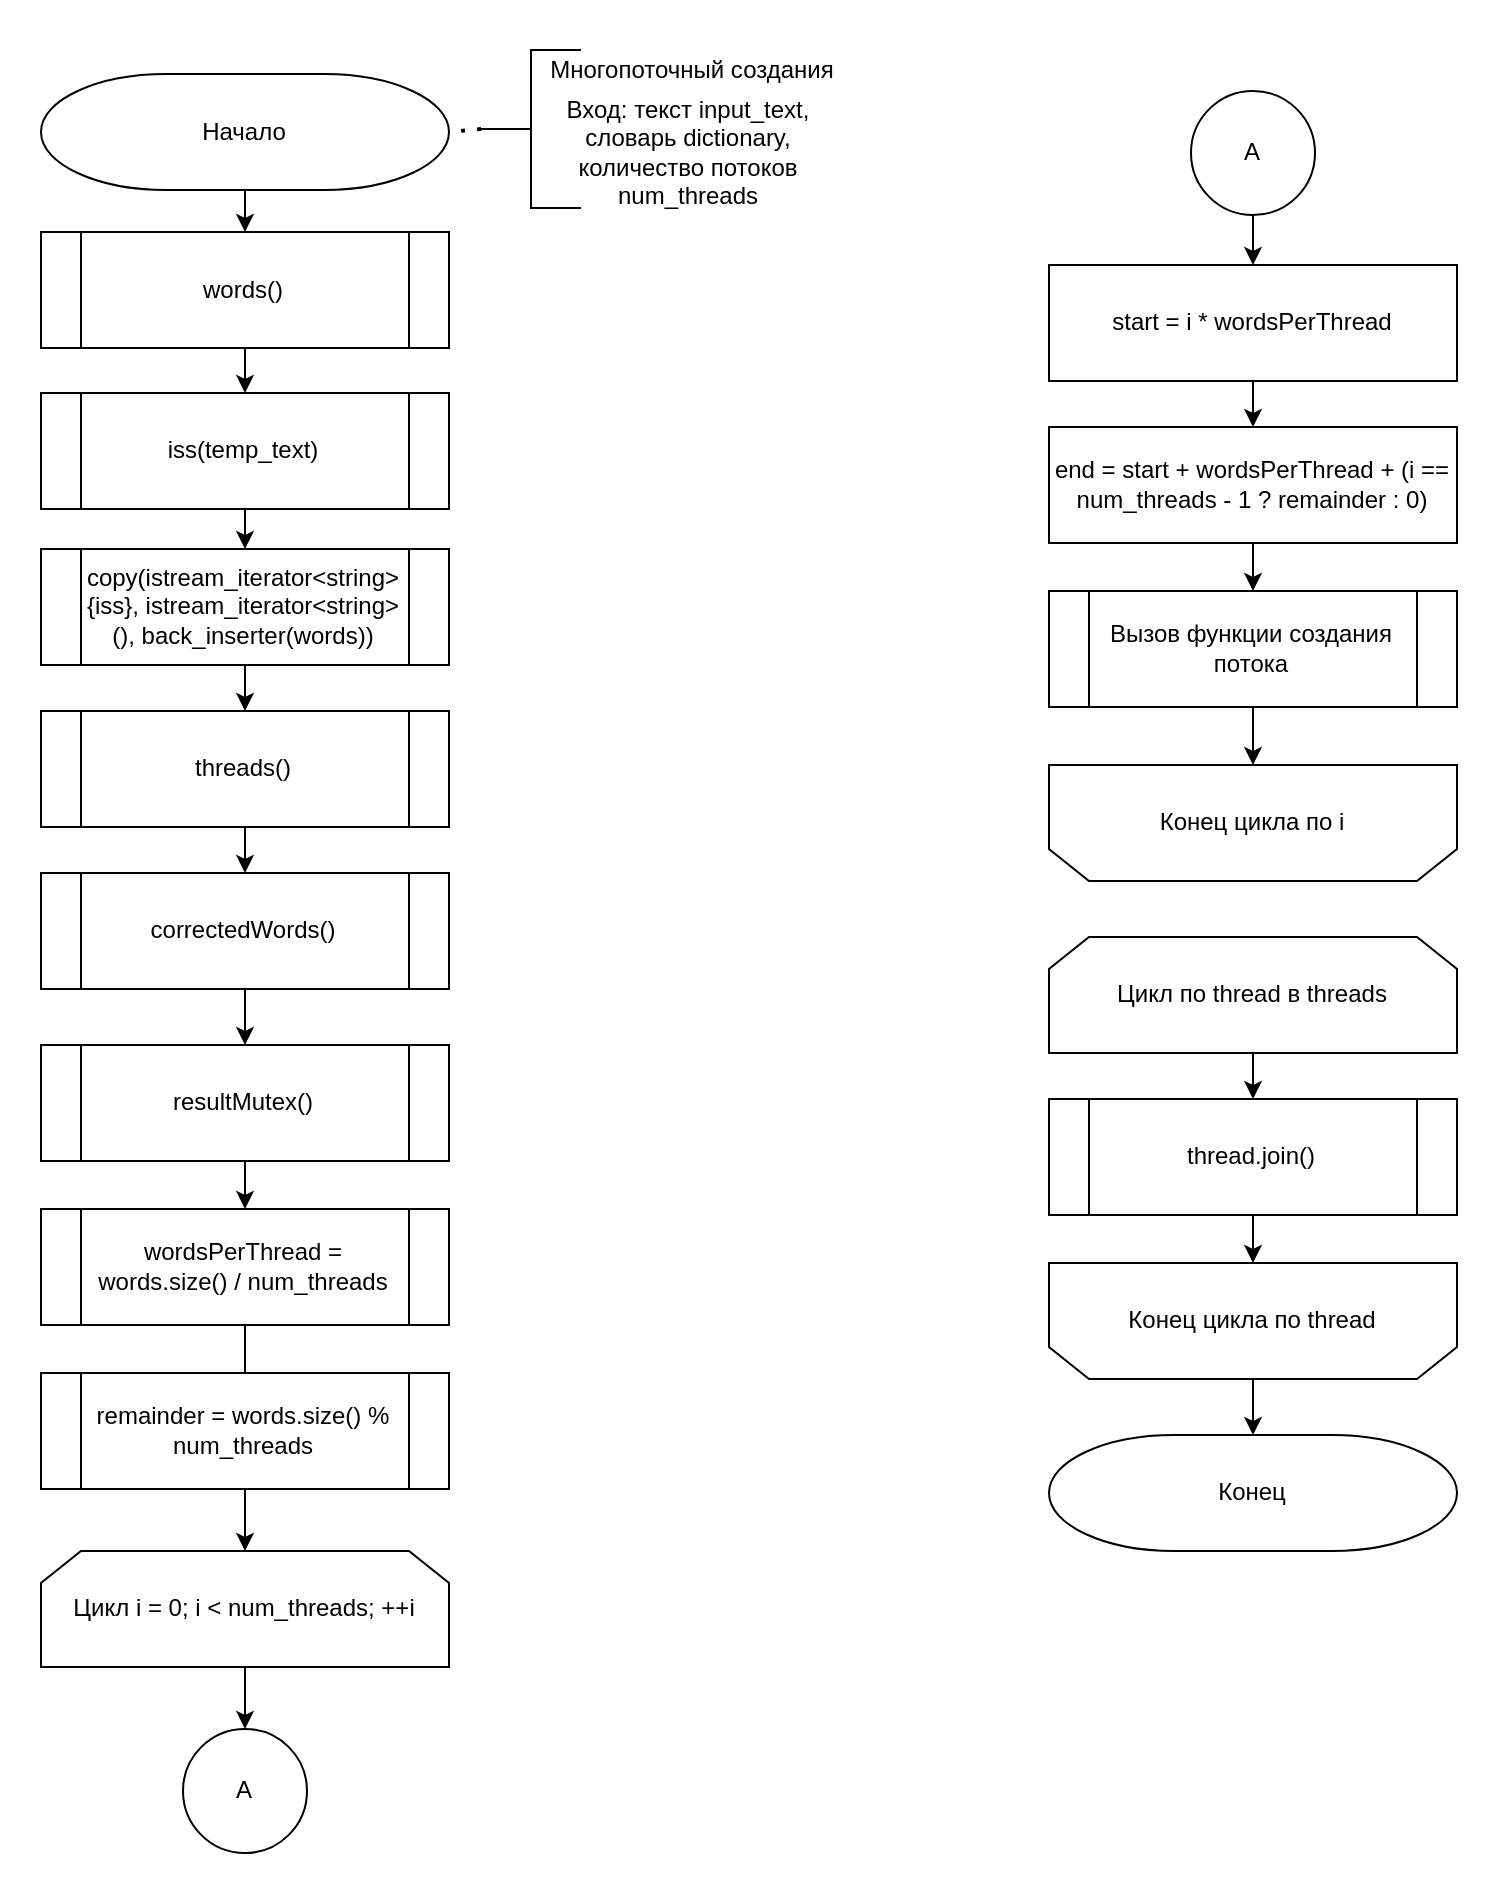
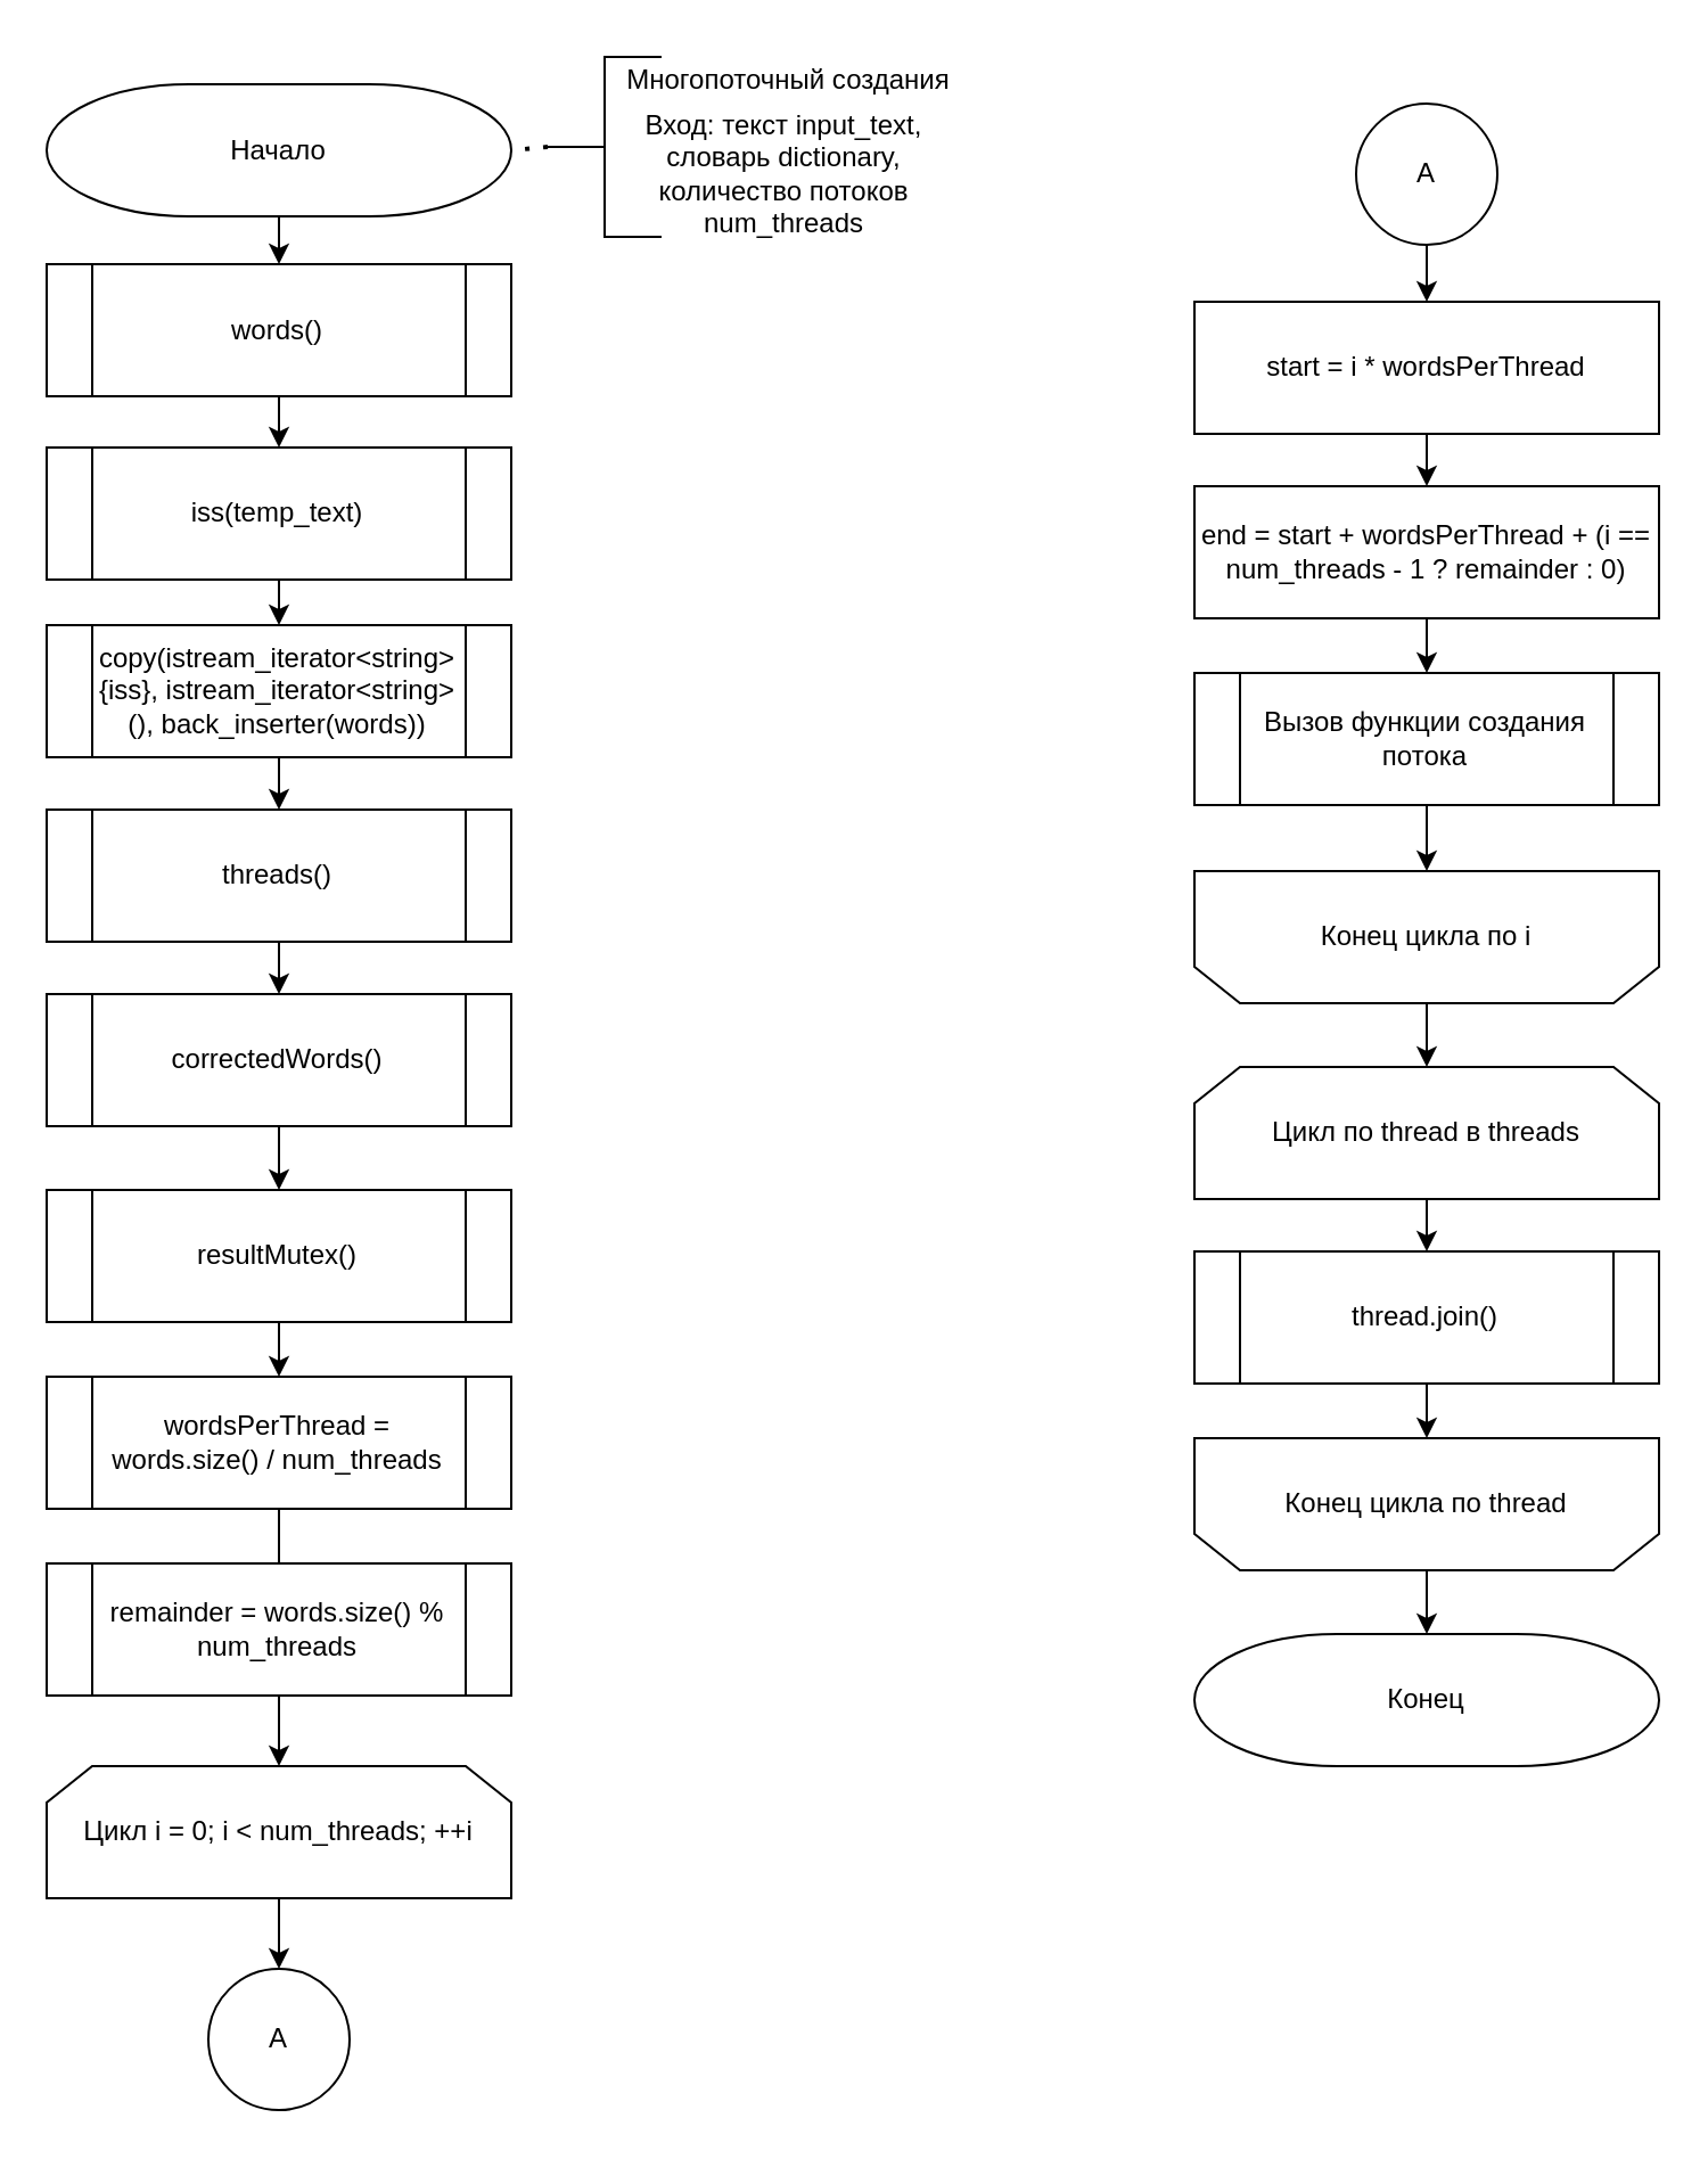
  <mxCell id="0" />
  <mxCell id="1" parent="0" />
  <mxCell id="2" value="Начало" style="strokeWidth=1;html=1;shape=mxgraph.flowchart.terminator;whiteSpace=wrap;rotation=0;" vertex="1" parent="1"><mxGeometry x="20" y="36.5" width="204" height="58" as="geometry" /></mxCell>
  <mxCell id="3" value="Конец" style="strokeWidth=1;html=1;shape=mxgraph.flowchart.terminator;whiteSpace=wrap;rotation=0;" vertex="1" parent="1"><mxGeometry x="524" y="717" width="204" height="58" as="geometry" /></mxCell>
  <mxCell id="4" value="" style="strokeWidth=1;html=1;shape=mxgraph.flowchart.annotation_2;align=left;labelPosition=right;pointerEvents=1;" vertex="1" parent="1"><mxGeometry x="240" y="24.5" width="50" height="79" as="geometry" /></mxCell>
  <mxCell id="5" value="Вызов функции создания потока" style="shape=process;whiteSpace=wrap;html=1;backgroundOutline=1;rotation=0;" vertex="1" parent="1"><mxGeometry x="524" y="295" width="204" height="58" as="geometry" /></mxCell>
  <mxCell id="6" value="" style="endArrow=none;dashed=1;html=1;dashPattern=1 3;strokeWidth=2;rounded=0;entryX=1;entryY=0.5;entryDx=0;entryDy=0;entryPerimeter=0;exitX=0;exitY=0.5;exitDx=0;exitDy=0;exitPerimeter=0;" edge="1" parent="1" source="4" target="2"><mxGeometry width="50" height="50" relative="1" as="geometry"><mxPoint x="303" y="363" as="sourcePoint" /><mxPoint x="353" y="313" as="targetPoint" /></mxGeometry></mxCell>
  <mxCell id="7" value="Многопоточный создания" style="text;html=1;strokeColor=none;fillColor=none;align=center;verticalAlign=middle;whiteSpace=wrap;rounded=0;" vertex="1" parent="1"><mxGeometry x="268" y="20" width="155.5" height="30" as="geometry" /></mxCell>
  <mxCell id="8" value="Вход: текст input_text, словарь dictionary, количество потоков num_threads" style="text;html=1;strokeColor=none;fillColor=none;align=center;verticalAlign=middle;whiteSpace=wrap;rounded=0;" vertex="1" parent="1"><mxGeometry x="278" y="61" width="132" height="30" as="geometry" /></mxCell>
  <mxCell id="9" value="Цикл i = 0; i &amp;lt; num_threads; ++i" style="shape=loopLimit;whiteSpace=wrap;html=1;rotation=0;" vertex="1" parent="1"><mxGeometry x="20" y="775" width="204" height="58" as="geometry" /></mxCell>
  <mxCell id="10" value="Конец цикла по i" style="shape=loopLimit;whiteSpace=wrap;html=1;rotation=0;direction=west;" vertex="1" parent="1"><mxGeometry x="524" y="382" width="204" height="58" as="geometry" /></mxCell>
  <mxCell id="11" value="end = start + wordsPerThread + (i == num_threads - 1 ? remainder : 0)" style="rounded=0;whiteSpace=wrap;html=1;rotation=0;" vertex="1" parent="1"><mxGeometry x="524" y="213" width="204" height="58" as="geometry" /></mxCell>
  <mxCell id="12" value="start = i * wordsPerThread" style="rounded=0;whiteSpace=wrap;html=1;rotation=0;" vertex="1" parent="1"><mxGeometry x="524" y="132" width="204" height="58" as="geometry" /></mxCell>
  <mxCell id="13" value="" style="endArrow=classic;html=1;rounded=0;entryX=0.5;entryY=0;entryDx=0;entryDy=0;exitX=0.5;exitY=1;exitDx=0;exitDy=0;exitPerimeter=0;" edge="1" parent="1" source="2" target="23"><mxGeometry width="50" height="50" relative="1" as="geometry"><mxPoint x="303" y="292" as="sourcePoint" /><mxPoint x="122" y="118" as="targetPoint" /></mxGeometry></mxCell>
  <mxCell id="14" value="" style="endArrow=classic;html=1;rounded=0;entryX=0.5;entryY=0;entryDx=0;entryDy=0;exitX=0.5;exitY=1;exitDx=0;exitDy=0;" edge="1" parent="1" source="35" target="9"><mxGeometry width="50" height="50" relative="1" as="geometry"><mxPoint x="-76" y="568" as="sourcePoint" /><mxPoint x="155" y="528" as="targetPoint" /></mxGeometry></mxCell>
  <mxCell id="15" value="" style="endArrow=classic;html=1;rounded=0;entryX=0.5;entryY=0;entryDx=0;entryDy=0;exitX=0.5;exitY=1;exitDx=0;exitDy=0;" edge="1" parent="1" target="12"><mxGeometry width="50" height="50" relative="1" as="geometry"><mxPoint x="626" y="107" as="sourcePoint" /><mxPoint x="857" y="16" as="targetPoint" /></mxGeometry></mxCell>
  <mxCell id="16" value="" style="endArrow=classic;html=1;rounded=0;entryX=0.5;entryY=0;entryDx=0;entryDy=0;exitX=0.5;exitY=1;exitDx=0;exitDy=0;" edge="1" parent="1" source="12" target="11"><mxGeometry width="50" height="50" relative="1" as="geometry"><mxPoint x="755" y="250" as="sourcePoint" /><mxPoint x="805" y="200" as="targetPoint" /></mxGeometry></mxCell>
  <mxCell id="17" value="" style="endArrow=classic;html=1;rounded=0;entryX=0.5;entryY=0;entryDx=0;entryDy=0;exitX=0.5;exitY=1;exitDx=0;exitDy=0;" edge="1" parent="1" source="11" target="5"><mxGeometry width="50" height="50" relative="1" as="geometry"><mxPoint x="755" y="250" as="sourcePoint" /><mxPoint x="626" y="302" as="targetPoint" /></mxGeometry></mxCell>
+ <mxCell id="18" value="" style="endArrow=classic;html=1;rounded=0;entryX=0.5;entryY=0;entryDx=0;entryDy=0;exitX=0.5;exitY=0;exitDx=0;exitDy=0;" edge="1" parent="1" source="10" target="41"><mxGeometry width="50" height="50" relative="1" as="geometry"><mxPoint x="883" y="621" as="sourcePoint" /><mxPoint x="626" y="467" as="targetPoint" /></mxGeometry></mxCell>
  <mxCell id="19" value="" style="endArrow=classic;html=1;rounded=0;entryX=0.5;entryY=0;entryDx=0;entryDy=0;entryPerimeter=0;exitX=0.5;exitY=0;exitDx=0;exitDy=0;" edge="1" parent="1" source="39" target="3"><mxGeometry width="50" height="50" relative="1" as="geometry"><mxPoint x="883" y="745" as="sourcePoint" /><mxPoint x="987" y="751" as="targetPoint" /></mxGeometry></mxCell>
  <mxCell id="20" value="A" style="ellipse;whiteSpace=wrap;html=1;aspect=fixed;" vertex="1" parent="1"><mxGeometry x="91" y="864" width="62" height="62" as="geometry" /></mxCell>
  <mxCell id="21" value="" style="endArrow=classic;html=1;rounded=0;entryX=0.5;entryY=0;entryDx=0;entryDy=0;exitX=0.5;exitY=1;exitDx=0;exitDy=0;" edge="1" parent="1" source="9" target="20"><mxGeometry width="50" height="50" relative="1" as="geometry"><mxPoint x="-76" y="1033" as="sourcePoint" /><mxPoint x="-2" y="909" as="targetPoint" /></mxGeometry></mxCell>
  <mxCell id="22" value="A" style="ellipse;whiteSpace=wrap;html=1;aspect=fixed;" vertex="1" parent="1"><mxGeometry x="595" y="45" width="62" height="62" as="geometry" /></mxCell>
  <mxCell id="23" value="words()" style="shape=process;whiteSpace=wrap;html=1;backgroundOutline=1;rotation=0;" vertex="1" parent="1"><mxGeometry x="20" y="115.5" width="204" height="58" as="geometry" /></mxCell>
  <mxCell id="24" value="iss(temp_text)" style="shape=process;whiteSpace=wrap;html=1;backgroundOutline=1;rotation=0;" vertex="1" parent="1"><mxGeometry x="20" y="196" width="204" height="58" as="geometry" /></mxCell>
  <mxCell id="25" value="" style="endArrow=classic;html=1;rounded=0;entryX=0.5;entryY=0;entryDx=0;entryDy=0;exitX=0.5;exitY=1;exitDx=0;exitDy=0;" edge="1" parent="1" source="23" target="24"><mxGeometry width="50" height="50" relative="1" as="geometry"><mxPoint x="259" y="377" as="sourcePoint" /><mxPoint x="309" y="327" as="targetPoint" /></mxGeometry></mxCell>
  <mxCell id="26" value="resultMutex()" style="shape=process;whiteSpace=wrap;html=1;backgroundOutline=1;rotation=0;" vertex="1" parent="1"><mxGeometry x="20" y="522" width="204" height="58" as="geometry" /></mxCell>
  <mxCell id="27" value="correctedWords()" style="shape=process;whiteSpace=wrap;html=1;backgroundOutline=1;rotation=0;" vertex="1" parent="1"><mxGeometry x="20" y="436" width="204" height="58" as="geometry" /></mxCell>
  <mxCell id="28" value="threads()" style="shape=process;whiteSpace=wrap;html=1;backgroundOutline=1;rotation=0;" vertex="1" parent="1"><mxGeometry x="20" y="355" width="204" height="58" as="geometry" /></mxCell>
  <mxCell id="29" value="copy(istream_iterator&amp;lt;string&amp;gt;{iss}, istream_iterator&amp;lt;string&amp;gt;(), back_inserter(words))" style="shape=process;whiteSpace=wrap;html=1;backgroundOutline=1;rotation=0;" vertex="1" parent="1"><mxGeometry x="20" y="274" width="204" height="58" as="geometry" /></mxCell>
  <mxCell id="30" value="" style="endArrow=classic;html=1;rounded=0;entryX=0.5;entryY=0;entryDx=0;entryDy=0;exitX=0.5;exitY=1;exitDx=0;exitDy=0;" edge="1" parent="1" source="24" target="29"><mxGeometry width="50" height="50" relative="1" as="geometry"><mxPoint x="259" y="377" as="sourcePoint" /><mxPoint x="309" y="327" as="targetPoint" /></mxGeometry></mxCell>
  <mxCell id="31" value="" style="endArrow=classic;html=1;rounded=0;entryX=0.5;entryY=0;entryDx=0;entryDy=0;exitX=0.5;exitY=1;exitDx=0;exitDy=0;" edge="1" parent="1" source="29" target="28"><mxGeometry width="50" height="50" relative="1" as="geometry"><mxPoint x="259" y="377" as="sourcePoint" /><mxPoint x="309" y="327" as="targetPoint" /></mxGeometry></mxCell>
  <mxCell id="32" value="" style="endArrow=classic;html=1;rounded=0;entryX=0.5;entryY=0;entryDx=0;entryDy=0;exitX=0.5;exitY=1;exitDx=0;exitDy=0;" edge="1" parent="1" source="28" target="27"><mxGeometry width="50" height="50" relative="1" as="geometry"><mxPoint x="259" y="377" as="sourcePoint" /><mxPoint x="309" y="327" as="targetPoint" /></mxGeometry></mxCell>
  <mxCell id="33" value="" style="endArrow=classic;html=1;rounded=0;entryX=0.5;entryY=0;entryDx=0;entryDy=0;exitX=0.5;exitY=1;exitDx=0;exitDy=0;" edge="1" parent="1" source="27" target="26"><mxGeometry width="50" height="50" relative="1" as="geometry"><mxPoint x="259" y="377" as="sourcePoint" /><mxPoint x="309" y="327" as="targetPoint" /></mxGeometry></mxCell>
  <mxCell id="34" value="wordsPerThread = words.size() / num_threads" style="shape=process;whiteSpace=wrap;html=1;backgroundOutline=1;rotation=0;" vertex="1" parent="1"><mxGeometry x="20" y="604" width="204" height="58" as="geometry" /></mxCell>
  <mxCell id="35" value="remainder = words.size() % num_threads" style="shape=process;whiteSpace=wrap;html=1;backgroundOutline=1;rotation=0;" vertex="1" parent="1"><mxGeometry x="20" y="686" width="204" height="58" as="geometry" /></mxCell>
  <mxCell id="36" value="" style="endArrow=classic;html=1;rounded=0;entryX=0.5;entryY=0;entryDx=0;entryDy=0;exitX=0.5;exitY=1;exitDx=0;exitDy=0;" edge="1" parent="1" source="26" target="34"><mxGeometry width="50" height="50" relative="1" as="geometry"><mxPoint x="240" y="572" as="sourcePoint" /><mxPoint x="290" y="522" as="targetPoint" /></mxGeometry></mxCell>
  <mxCell id="37" value="" style="endArrow=none;html=1;rounded=0;entryX=0.5;entryY=0;entryDx=0;entryDy=0;exitX=0.5;exitY=1;exitDx=0;exitDy=0;" edge="1" parent="1" source="34" target="35"><mxGeometry width="50" height="50" relative="1" as="geometry"><mxPoint x="240" y="572" as="sourcePoint" /><mxPoint x="290" y="522" as="targetPoint" /></mxGeometry></mxCell>
  <mxCell id="38" value="" style="endArrow=classic;html=1;rounded=0;entryX=0.5;entryY=1;entryDx=0;entryDy=0;exitX=0.5;exitY=1;exitDx=0;exitDy=0;" edge="1" parent="1" source="5" target="10"><mxGeometry width="50" height="50" relative="1" as="geometry"><mxPoint x="578" y="519" as="sourcePoint" /><mxPoint x="628" y="469" as="targetPoint" /></mxGeometry></mxCell>
  <mxCell id="39" value="Конец цикла по thread" style="shape=loopLimit;whiteSpace=wrap;html=1;rotation=0;direction=west;" vertex="1" parent="1"><mxGeometry x="524" y="631" width="204" height="58" as="geometry" /></mxCell>
  <mxCell id="40" value="thread.join()" style="shape=process;whiteSpace=wrap;html=1;backgroundOutline=1;rotation=0;" vertex="1" parent="1"><mxGeometry x="524" y="549" width="204" height="58" as="geometry" /></mxCell>
  <mxCell id="41" value="Цикл по thread в threads" style="shape=loopLimit;whiteSpace=wrap;html=1;rotation=0;" vertex="1" parent="1"><mxGeometry x="524" y="468" width="204" height="58" as="geometry" /></mxCell>
  <mxCell id="42" value="" style="endArrow=classic;html=1;rounded=0;entryX=0.5;entryY=0;entryDx=0;entryDy=0;exitX=0.5;exitY=1;exitDx=0;exitDy=0;" edge="1" parent="1" source="41" target="40"><mxGeometry width="50" height="50" relative="1" as="geometry"><mxPoint x="444" y="621" as="sourcePoint" /><mxPoint x="494" y="571" as="targetPoint" /></mxGeometry></mxCell>
  <mxCell id="43" value="" style="endArrow=classic;html=1;rounded=0;entryX=0.5;entryY=1;entryDx=0;entryDy=0;exitX=0.5;exitY=1;exitDx=0;exitDy=0;" edge="1" parent="1" source="40" target="39"><mxGeometry width="50" height="50" relative="1" as="geometry"><mxPoint x="444" y="621" as="sourcePoint" /><mxPoint x="494" y="571" as="targetPoint" /></mxGeometry></mxCell>
